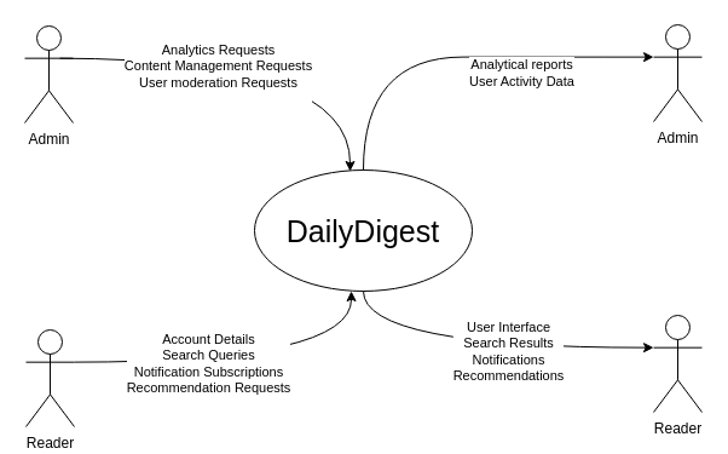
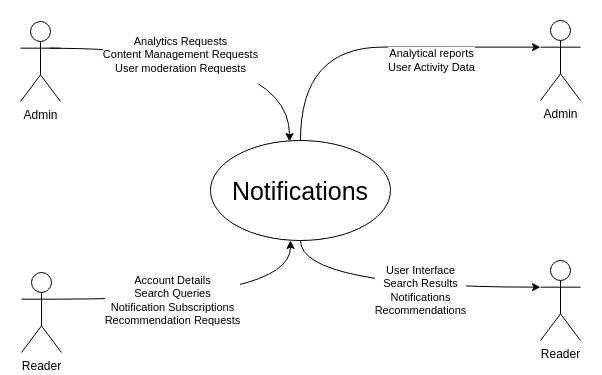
  <mxCell id="0" />
  <mxCell id="1" parent="0" />
  <mxCell id="2" style="edgeStyle=orthogonalEdgeStyle;rounded=0;orthogonalLoop=1;jettySize=auto;html=1;entryX=0.5;entryY=1;entryDx=0;entryDy=0;elbow=vertical;curved=1;exitX=1;exitY=0.333;exitDx=0;exitDy=0;exitPerimeter=0;" edge="1" parent="1" source="4"><mxGeometry relative="1" as="geometry"><mxPoint x="50" y="300" as="sourcePoint" /><mxPoint x="290" y="240" as="targetPoint" /></mxGeometry></mxCell>
  <mxCell id="3" value="Account Details&lt;div&gt;Search Queries&lt;/div&gt;&lt;div&gt;Notification Subscriptions&lt;/div&gt;&lt;div&gt;Recommendation Requests&lt;/div&gt;" style="edgeLabel;html=1;align=center;verticalAlign=middle;resizable=0;points=[];" vertex="1" connectable="0" parent="2"><mxGeometry x="-0.078" y="-3" relative="1" as="geometry"><mxPoint x="-23" y="-2" as="offset" /></mxGeometry></mxCell>
  <mxCell id="4" value="Reader" style="shape=umlActor;verticalLabelPosition=bottom;verticalAlign=top;html=1;" vertex="1" parent="1"><mxGeometry x="21" y="272" width="40" height="80" as="geometry" /></mxCell>
  <mxCell id="5" style="edgeStyle=orthogonalEdgeStyle;rounded=0;orthogonalLoop=1;jettySize=auto;html=1;entryX=0.5;entryY=0;entryDx=0;entryDy=0;curved=1;exitX=1;exitY=0.333;exitDx=0;exitDy=0;exitPerimeter=0;" edge="1" parent="1"><mxGeometry relative="1" as="geometry"><mxPoint x="49" y="47.667" as="sourcePoint" /><mxPoint x="289" y="141" as="targetPoint" /></mxGeometry></mxCell>
  <mxCell id="6" value="Analytics Requests&lt;div&gt;Content Management Requests&lt;/div&gt;&lt;div&gt;User moderation Requests&lt;/div&gt;&lt;div&gt;&lt;br&gt;&lt;/div&gt;" style="edgeLabel;html=1;align=center;verticalAlign=middle;resizable=0;points=[];" vertex="1" connectable="0" parent="5"><mxGeometry x="-0.019" y="3" relative="1" as="geometry"><mxPoint x="-33" y="15" as="offset" /></mxGeometry></mxCell>
  <mxCell id="7" value="Admin" style="shape=umlActor;verticalLabelPosition=bottom;verticalAlign=top;html=1;" vertex="1" parent="1"><mxGeometry x="20" y="21" width="40" height="80" as="geometry" /></mxCell>
- <mxCell id="8" value="&lt;font style=&quot;font-size: 25px;&quot;&gt;DailyDigest&lt;/font&gt;" style="ellipse;whiteSpace=wrap;html=1;" vertex="1" parent="1"><mxGeometry x="210" y="140" width="180" height="100" as="geometry" /></mxCell>
+ <mxCell id="8" value="&lt;font style=&quot;font-size: 25px;&quot;&gt;Notifications&lt;/font&gt;" style="ellipse;whiteSpace=wrap;html=1;" vertex="1" parent="1"><mxGeometry x="210" y="140" width="180" height="100" as="geometry" /></mxCell>
  <mxCell id="9" value="Reader" style="shape=umlActor;verticalLabelPosition=bottom;verticalAlign=top;html=1;" vertex="1" parent="1"><mxGeometry x="540" y="260" width="40" height="80" as="geometry" /></mxCell>
  <mxCell id="10" style="edgeStyle=orthogonalEdgeStyle;rounded=0;orthogonalLoop=1;jettySize=auto;html=1;entryX=0;entryY=0.333;entryDx=0;entryDy=0;entryPerimeter=0;curved=1;exitX=0.5;exitY=1;exitDx=0;exitDy=0;" edge="1" parent="1" source="8" target="9"><mxGeometry relative="1" as="geometry" /></mxCell>
  <mxCell id="11" value="&lt;div&gt;User Interface&lt;/div&gt;&lt;div&gt;Search Results&lt;/div&gt;&lt;div&gt;Notifications&lt;/div&gt;&lt;div&gt;Recommendations&lt;/div&gt;" style="edgeLabel;html=1;align=center;verticalAlign=middle;resizable=0;points=[];" vertex="1" connectable="0" parent="10"><mxGeometry x="-0.239" y="-13" relative="1" as="geometry"><mxPoint x="57" y="-10" as="offset" /></mxGeometry></mxCell>
  <mxCell id="12" value="Admin" style="shape=umlActor;verticalLabelPosition=bottom;verticalAlign=top;html=1;" vertex="1" parent="1"><mxGeometry x="540" y="20" width="40" height="80" as="geometry" /></mxCell>
  <mxCell id="13" style="edgeStyle=orthogonalEdgeStyle;rounded=0;orthogonalLoop=1;jettySize=auto;html=1;entryX=0;entryY=0.333;entryDx=0;entryDy=0;entryPerimeter=0;curved=1;exitX=0.5;exitY=0;exitDx=0;exitDy=0;" edge="1" parent="1" source="8" target="12"><mxGeometry relative="1" as="geometry" /></mxCell>
  <mxCell id="14" value="Analytical reports&lt;div&gt;User Activity Data&lt;/div&gt;" style="edgeLabel;html=1;align=center;verticalAlign=middle;resizable=0;points=[];" vertex="1" connectable="0" parent="13"><mxGeometry x="0.089" relative="1" as="geometry"><mxPoint x="42" y="13" as="offset" /></mxGeometry></mxCell>
